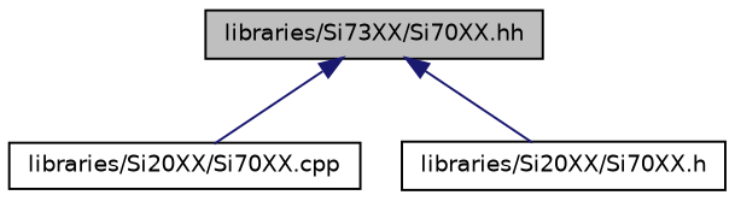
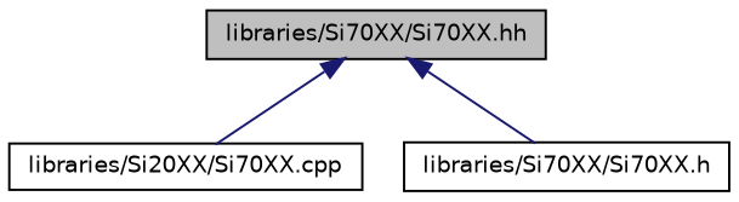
  digraph {
    node [color=black fillcolor=white fontname=Helvetica fontsize=10 shape=record style=filled]
    edge [color=midnightblue dir=back fontname=Helvetica fontsize=10 labelfontname=Helvetica labelfontsize=10 style=solid]
-   n1 [fillcolor=grey75 fontcolor=black height=0.2 label="libraries/Si73XX/Si70XX.hh" width=0.4]
+   n1 [fillcolor=grey75 fontcolor=black height=0.2 label="libraries/Si70XX/Si70XX.hh" width=0.4]
    n2 [height=0.2 label="libraries/Si20XX/Si70XX.cpp" width=0.4]
-   n3 [height=0.2 label="libraries/Si20XX/Si70XX.h" width=0.4]
+   n3 [height=0.2 label="libraries/Si70XX/Si70XX.h" width=0.4]
    n1 -> n2
    n1 -> n3
  }
